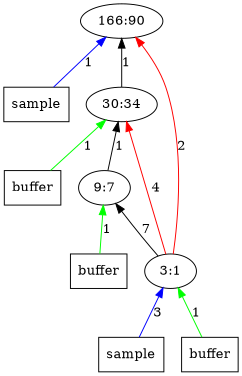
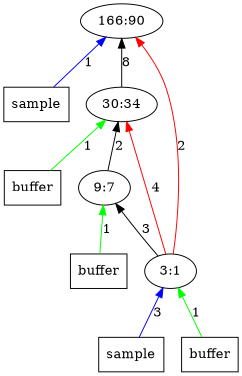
  digraph {
    rankdir=BT
    node [shape=box]
    edge [color=green]
    n1 [label=sample]
    n2 [label="166:90" shape=""]
    n3 [label=buffer]
    n4 [label="30:34" shape=""]
    n5 [label="9:7" shape=""]
    n6 [label=buffer]
    n7 [label="3:1" shape=""]
    n8 [label=sample]
    n9 [label=buffer]
    n1 -> n2 [color=blue label=1]
    n3 -> n4 [label=1]
-   n4 -> n2 [color=black label=1]
-   n5 -> n4 [color=black label=1]
+   n4 -> n2 [color=black label=8]
+   n5 -> n4 [color=black label=2]
    n6 -> n5 [label=1]
    n7 -> n2 [color=red label=2]
    n7 -> n4 [color=red label=4]
-   n7 -> n5 [color=black label=7]
+   n7 -> n5 [color=black label=3]
    n8 -> n7 [color=blue label=3]
    n9 -> n7 [label=1]
  }
